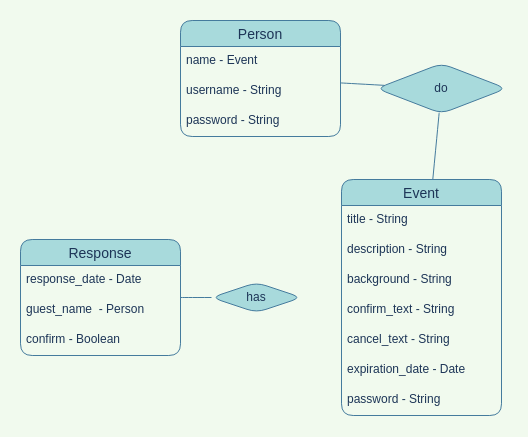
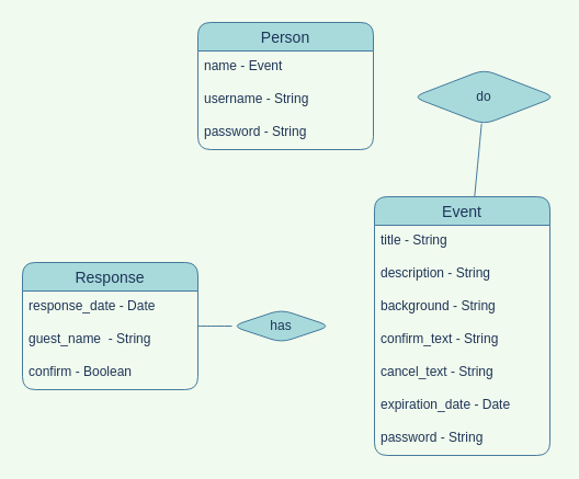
  <mxCell id="0" />
  <mxCell id="1" parent="0" />
  <mxCell id="2" value="Person" style="swimlane;fontStyle=0;childLayout=stackLayout;horizontal=1;startSize=26;horizontalStack=0;resizeParent=1;resizeParentMax=0;resizeLast=0;collapsible=1;marginBottom=0;align=center;fontSize=14;fillColor=#A8DADC;strokeColor=#457B9D;fontColor=#1D3557;rounded=1;" vertex="1" parent="1"><mxGeometry x="180" y="20" width="160" height="116" as="geometry" /></mxCell>
  <mxCell id="3" value="name - Event" style="text;strokeColor=none;fillColor=none;spacingLeft=4;spacingRight=4;overflow=hidden;rotatable=0;points=[[0,0.5],[1,0.5]];portConstraint=eastwest;fontSize=12;fontColor=#1D3557;rounded=1;" vertex="1" parent="2"><mxGeometry y="26" width="160" height="30" as="geometry" /></mxCell>
  <mxCell id="4" value="username - String" style="text;strokeColor=none;fillColor=none;spacingLeft=4;spacingRight=4;overflow=hidden;rotatable=0;points=[[0,0.5],[1,0.5]];portConstraint=eastwest;fontSize=12;fontColor=#1D3557;rounded=1;" vertex="1" parent="2"><mxGeometry y="56" width="160" height="30" as="geometry" /></mxCell>
  <mxCell id="5" value="password - String" style="text;strokeColor=none;fillColor=none;spacingLeft=4;spacingRight=4;overflow=hidden;rotatable=0;points=[[0,0.5],[1,0.5]];portConstraint=eastwest;fontSize=12;fontColor=#1D3557;rounded=1;" vertex="1" parent="2"><mxGeometry y="86" width="160" height="30" as="geometry" /></mxCell>
  <mxCell id="6" value="Event" style="swimlane;fontStyle=0;childLayout=stackLayout;horizontal=1;startSize=26;horizontalStack=0;resizeParent=1;resizeParentMax=0;resizeLast=0;collapsible=1;marginBottom=0;align=center;fontSize=14;fillColor=#A8DADC;strokeColor=#457B9D;fontColor=#1D3557;rounded=1;" vertex="1" parent="1"><mxGeometry x="341" y="179" width="160" height="236" as="geometry" /></mxCell>
  <mxCell id="7" value="title - String" style="text;strokeColor=none;fillColor=none;spacingLeft=4;spacingRight=4;overflow=hidden;rotatable=0;points=[[0,0.5],[1,0.5]];portConstraint=eastwest;fontSize=12;fontColor=#1D3557;rounded=1;" vertex="1" parent="6"><mxGeometry y="26" width="160" height="30" as="geometry" /></mxCell>
  <mxCell id="8" value="description - String" style="text;strokeColor=none;fillColor=none;spacingLeft=4;spacingRight=4;overflow=hidden;rotatable=0;points=[[0,0.5],[1,0.5]];portConstraint=eastwest;fontSize=12;fontColor=#1D3557;rounded=1;" vertex="1" parent="6"><mxGeometry y="56" width="160" height="30" as="geometry" /></mxCell>
  <mxCell id="9" value="background - String" style="text;strokeColor=none;fillColor=none;spacingLeft=4;spacingRight=4;overflow=hidden;rotatable=0;points=[[0,0.5],[1,0.5]];portConstraint=eastwest;fontSize=12;fontColor=#1D3557;rounded=1;" vertex="1" parent="6"><mxGeometry y="86" width="160" height="30" as="geometry" /></mxCell>
  <mxCell id="10" value="confirm_text - String" style="text;strokeColor=none;fillColor=none;spacingLeft=4;spacingRight=4;overflow=hidden;rotatable=0;points=[[0,0.5],[1,0.5]];portConstraint=eastwest;fontSize=12;fontColor=#1D3557;rounded=1;" vertex="1" parent="6"><mxGeometry y="116" width="160" height="30" as="geometry" /></mxCell>
  <mxCell id="11" value="cancel_text - String" style="text;strokeColor=none;fillColor=none;spacingLeft=4;spacingRight=4;overflow=hidden;rotatable=0;points=[[0,0.5],[1,0.5]];portConstraint=eastwest;fontSize=12;fontColor=#1D3557;rounded=1;" vertex="1" parent="6"><mxGeometry y="146" width="160" height="30" as="geometry" /></mxCell>
  <mxCell id="12" value="expiration_date - Date" style="text;strokeColor=none;fillColor=none;spacingLeft=4;spacingRight=4;overflow=hidden;rotatable=0;points=[[0,0.5],[1,0.5]];portConstraint=eastwest;fontSize=12;fontColor=#1D3557;rounded=1;" vertex="1" parent="6"><mxGeometry y="176" width="160" height="30" as="geometry" /></mxCell>
  <mxCell id="13" value="password - String" style="text;strokeColor=none;fillColor=none;spacingLeft=4;spacingRight=4;overflow=hidden;rotatable=0;points=[[0,0.5],[1,0.5]];portConstraint=eastwest;fontSize=12;fontColor=#1D3557;rounded=1;" vertex="1" parent="6"><mxGeometry y="206" width="160" height="30" as="geometry" /></mxCell>
  <mxCell id="14" value="Response" style="swimlane;fontStyle=0;childLayout=stackLayout;horizontal=1;startSize=26;horizontalStack=0;resizeParent=1;resizeParentMax=0;resizeLast=0;collapsible=1;marginBottom=0;align=center;fontSize=14;fillColor=#A8DADC;strokeColor=#457B9D;fontColor=#1D3557;rounded=1;" vertex="1" parent="1"><mxGeometry x="20" y="239" width="160" height="116" as="geometry" /></mxCell>
  <mxCell id="15" value="response_date - Date" style="text;strokeColor=none;fillColor=none;spacingLeft=4;spacingRight=4;overflow=hidden;rotatable=0;points=[[0,0.5],[1,0.5]];portConstraint=eastwest;fontSize=12;fontColor=#1D3557;rounded=1;" vertex="1" parent="14"><mxGeometry y="26" width="160" height="30" as="geometry" /></mxCell>
- <mxCell id="16" value="guest_name  - Person" style="text;strokeColor=none;fillColor=none;spacingLeft=4;spacingRight=4;overflow=hidden;rotatable=0;points=[[0,0.5],[1,0.5]];portConstraint=eastwest;fontSize=12;fontColor=#1D3557;rounded=1;" vertex="1" parent="14"><mxGeometry y="56" width="160" height="30" as="geometry" /></mxCell>
+ <mxCell id="16" value="guest_name  - String" style="text;strokeColor=none;fillColor=none;spacingLeft=4;spacingRight=4;overflow=hidden;rotatable=0;points=[[0,0.5],[1,0.5]];portConstraint=eastwest;fontSize=12;fontColor=#1D3557;rounded=1;" vertex="1" parent="14"><mxGeometry y="56" width="160" height="30" as="geometry" /></mxCell>
  <mxCell id="17" value="confirm - Boolean" style="text;strokeColor=none;fillColor=none;spacingLeft=4;spacingRight=4;overflow=hidden;rotatable=0;points=[[0,0.5],[1,0.5]];portConstraint=eastwest;fontSize=12;fontColor=#1D3557;rounded=1;" vertex="1" parent="14"><mxGeometry y="86" width="160" height="30" as="geometry" /></mxCell>
  <mxCell id="18" value="do" style="shape=rhombus;perimeter=rhombusPerimeter;whiteSpace=wrap;html=1;align=center;fillColor=#A8DADC;strokeColor=#457B9D;fontColor=#1D3557;rounded=1;" vertex="1" parent="1"><mxGeometry x="376" y="63" width="130" height="50" as="geometry" /></mxCell>
- <mxCell id="19" value="" style="endArrow=none;html=1;labelBackgroundColor=#F1FAEE;strokeColor=#457B9D;fontColor=#1D3557;curved=1;" edge="1" parent="1" source="2" target="18"><mxGeometry relative="1" as="geometry"><mxPoint x="331" y="149" as="sourcePoint" /><mxPoint x="491" y="149" as="targetPoint" /></mxGeometry></mxCell>
  <mxCell id="20" value="" style="endArrow=none;html=1;labelBackgroundColor=#F1FAEE;strokeColor=#457B9D;fontColor=#1D3557;curved=1;" edge="1" parent="1" source="18" target="6"><mxGeometry relative="1" as="geometry"><mxPoint x="331" y="149" as="sourcePoint" /><mxPoint x="491" y="149" as="targetPoint" /></mxGeometry></mxCell>
  <mxCell id="21" value="has" style="shape=rhombus;perimeter=rhombusPerimeter;whiteSpace=wrap;html=1;align=center;fillColor=#A8DADC;strokeColor=#457B9D;fontColor=#1D3557;rounded=1;" vertex="1" parent="1"><mxGeometry x="211" y="282" width="90" height="30" as="geometry" /></mxCell>
  <mxCell id="22" value="" style="endArrow=none;html=1;labelBackgroundColor=#F1FAEE;strokeColor=#457B9D;fontColor=#1D3557;curved=1;" edge="1" parent="1" source="14" target="21"><mxGeometry relative="1" as="geometry"><mxPoint x="341" y="307" as="sourcePoint" /><mxPoint x="311" y="307" as="targetPoint" /></mxGeometry></mxCell>
